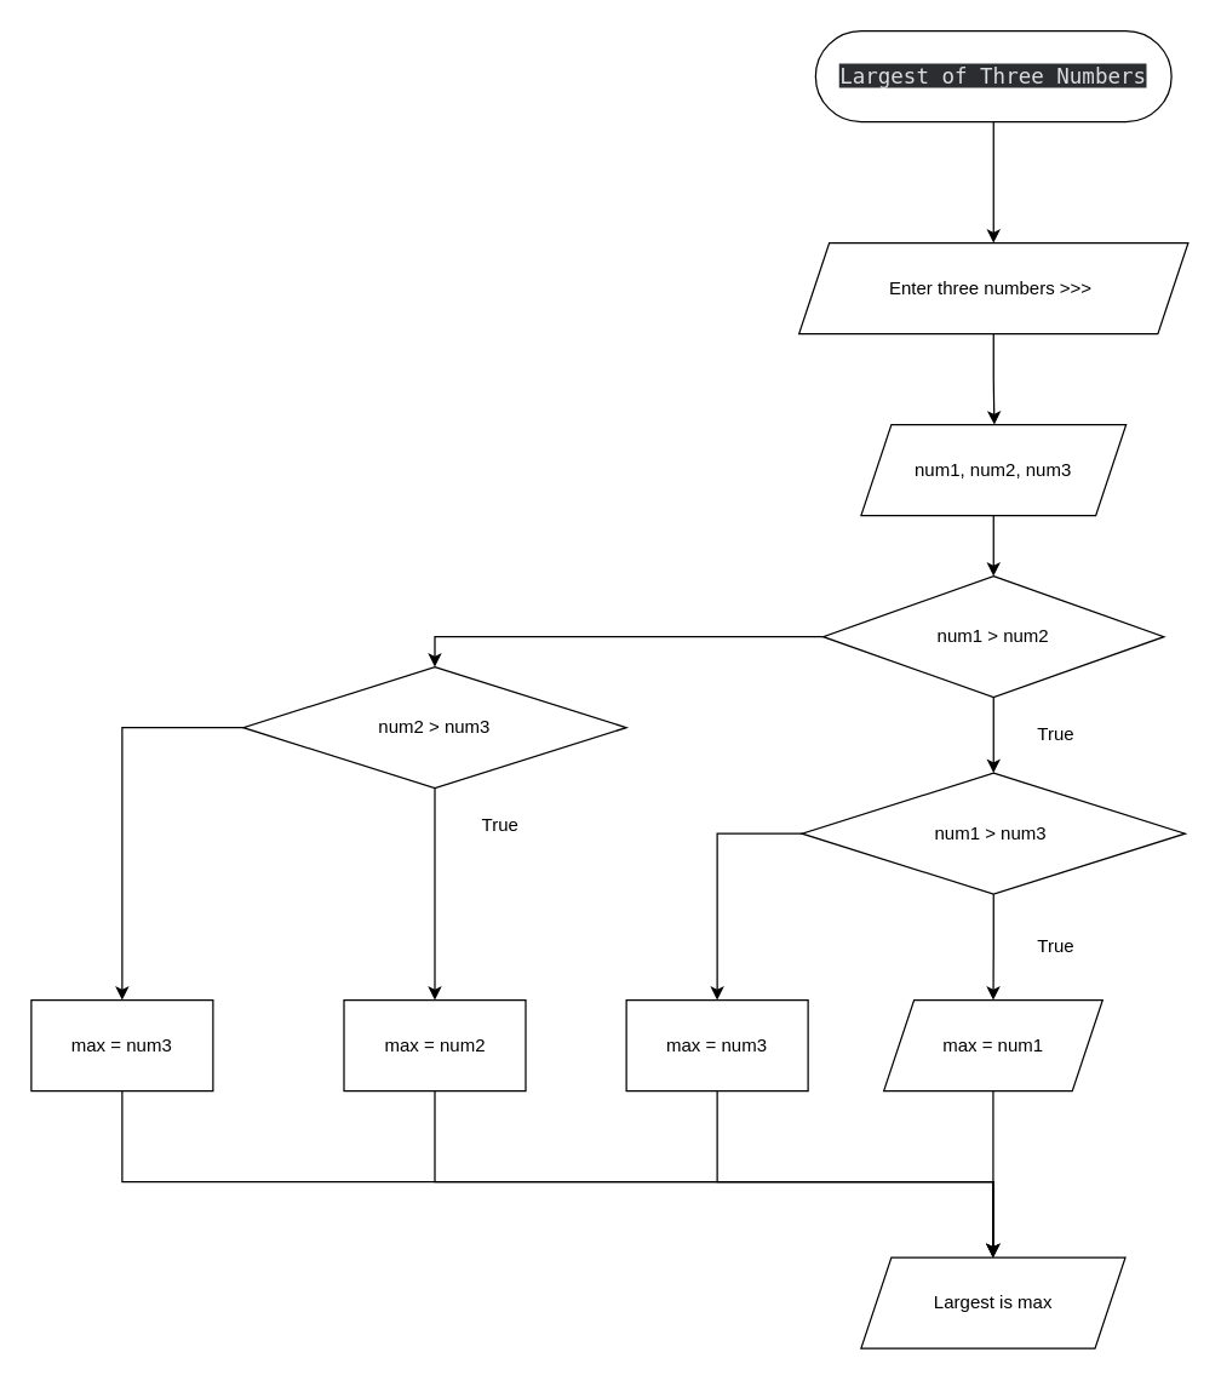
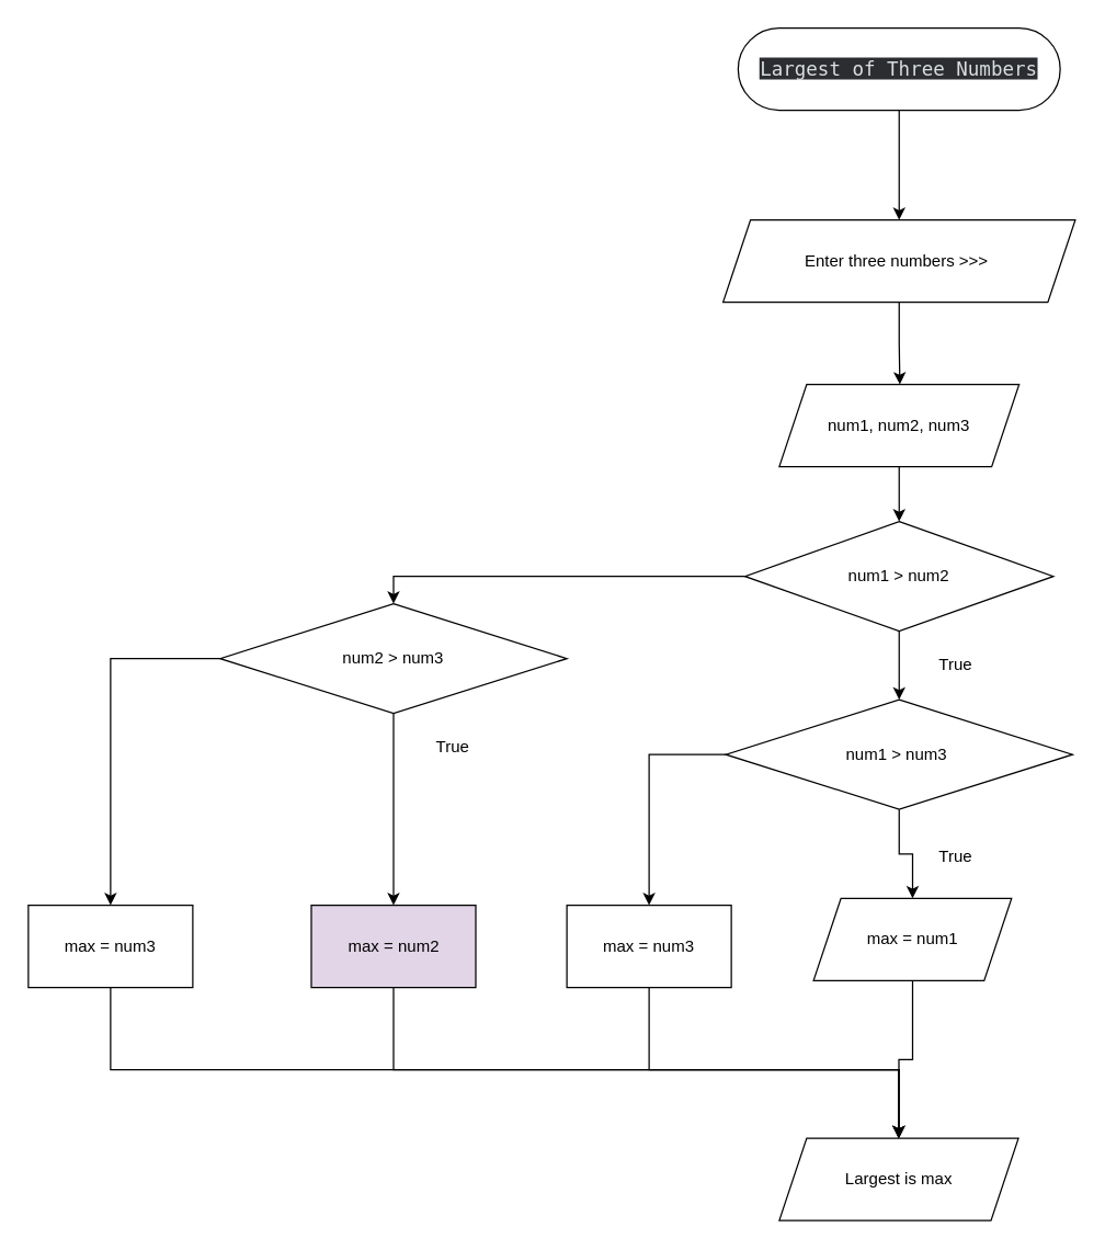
  <mxCell id="0" />
  <mxCell id="1" parent="0" />
  <mxCell id="2" value="" style="edgeStyle=orthogonalEdgeStyle;rounded=0;orthogonalLoop=1;jettySize=auto;html=1;" edge="1" parent="1" source="3" target="5"><mxGeometry relative="1" as="geometry" /></mxCell>
  <mxCell id="3" value="&lt;span style=&quot;color: oklab(0.899 -0.002 -0.005); font-family: &amp;quot;gg mono&amp;quot;, &amp;quot;Source Code Pro&amp;quot;, Consolas, &amp;quot;Andale Mono WT&amp;quot;, &amp;quot;Andale Mono&amp;quot;, &amp;quot;Lucida Console&amp;quot;, &amp;quot;Lucida Sans Typewriter&amp;quot;, &amp;quot;DejaVu Sans Mono&amp;quot;, &amp;quot;Bitstream Vera Sans Mono&amp;quot;, &amp;quot;Liberation Mono&amp;quot;, &amp;quot;Nimbus Mono L&amp;quot;, Monaco, &amp;quot;Courier New&amp;quot;, Courier, monospace; font-size: 14px; text-align: left; white-space: pre; background-color: oklab(0.297 -0.001 -0.008);&quot;&gt;Largest of Three Numbers&lt;/span&gt;" style="rounded=1;whiteSpace=wrap;html=1;arcSize=50;" vertex="1" parent="1"><mxGeometry x="538" y="20" width="235" height="60" as="geometry" /></mxCell>
  <mxCell id="4" value="" style="edgeStyle=orthogonalEdgeStyle;rounded=0;orthogonalLoop=1;jettySize=auto;html=1;" edge="1" parent="1" source="5"><mxGeometry relative="1" as="geometry"><mxPoint x="656" y="280" as="targetPoint" /><Array as="points"><mxPoint x="656" y="250" /><mxPoint x="656" y="250" /></Array></mxGeometry></mxCell>
  <mxCell id="5" value="Enter three numbers &amp;gt;&amp;gt;&amp;gt;&amp;nbsp;" style="shape=parallelogram;perimeter=parallelogramPerimeter;whiteSpace=wrap;html=1;fixedSize=1;" vertex="1" parent="1"><mxGeometry x="527" y="160" width="257" height="60" as="geometry" /></mxCell>
  <mxCell id="6" value="" style="edgeStyle=orthogonalEdgeStyle;rounded=0;orthogonalLoop=1;jettySize=auto;html=1;" edge="1" parent="1" source="7" target="10"><mxGeometry relative="1" as="geometry" /></mxCell>
  <mxCell id="7" value="num1, num2, num3" style="shape=parallelogram;perimeter=parallelogramPerimeter;whiteSpace=wrap;html=1;fixedSize=1;" vertex="1" parent="1"><mxGeometry x="568" y="280" width="175" height="60" as="geometry" /></mxCell>
  <mxCell id="8" style="edgeStyle=orthogonalEdgeStyle;rounded=0;orthogonalLoop=1;jettySize=auto;html=1;" edge="1" parent="1" source="10" target="13"><mxGeometry relative="1" as="geometry" /></mxCell>
  <mxCell id="9" style="edgeStyle=orthogonalEdgeStyle;rounded=0;orthogonalLoop=1;jettySize=auto;html=1;entryX=0.5;entryY=0;entryDx=0;entryDy=0;" edge="1" parent="1" source="10" target="22"><mxGeometry relative="1" as="geometry" /></mxCell>
  <mxCell id="10" value="num1 &amp;gt; num2" style="rhombus;whiteSpace=wrap;html=1;" vertex="1" parent="1"><mxGeometry x="543" y="380" width="225" height="80" as="geometry" /></mxCell>
  <mxCell id="11" style="edgeStyle=orthogonalEdgeStyle;rounded=0;orthogonalLoop=1;jettySize=auto;html=1;" edge="1" parent="1" source="13" target="15"><mxGeometry relative="1" as="geometry" /></mxCell>
  <mxCell id="12" style="edgeStyle=orthogonalEdgeStyle;rounded=0;orthogonalLoop=1;jettySize=auto;html=1;" edge="1" parent="1" source="13" target="19"><mxGeometry relative="1" as="geometry"><Array as="points"><mxPoint x="473" y="550" /></Array></mxGeometry></mxCell>
  <mxCell id="13" value="num1 &amp;gt; num3&amp;nbsp;" style="rhombus;whiteSpace=wrap;html=1;" vertex="1" parent="1"><mxGeometry x="529" y="510" width="253" height="80" as="geometry" /></mxCell>
  <mxCell id="14" value="" style="edgeStyle=orthogonalEdgeStyle;rounded=0;orthogonalLoop=1;jettySize=auto;html=1;" edge="1" parent="1" source="15" target="28"><mxGeometry relative="1" as="geometry" /></mxCell>
- <mxCell id="15" value="max = num1" style="shape=parallelogram;perimeter=parallelogramPerimeter;whiteSpace=wrap;html=1;fixedSize=1;" vertex="1" parent="1"><mxGeometry x="583" y="660" width="144.5" height="60" as="geometry" /></mxCell>
+ <mxCell id="15" value="max = num1" style="shape=parallelogram;perimeter=parallelogramPerimeter;whiteSpace=wrap;html=1;fixedSize=1;" vertex="1" parent="1"><mxGeometry x="593" y="655" width="144.5" height="60" as="geometry" /></mxCell>
  <mxCell id="16" value="True" style="text;html=1;align=center;verticalAlign=middle;whiteSpace=wrap;rounded=0;" vertex="1" parent="1"><mxGeometry x="667" y="470" width="60" height="30" as="geometry" /></mxCell>
  <mxCell id="17" value="True" style="text;html=1;align=center;verticalAlign=middle;whiteSpace=wrap;rounded=0;" vertex="1" parent="1"><mxGeometry x="667" y="610" width="60" height="30" as="geometry" /></mxCell>
  <mxCell id="18" style="edgeStyle=orthogonalEdgeStyle;rounded=0;orthogonalLoop=1;jettySize=auto;html=1;entryX=0.5;entryY=0;entryDx=0;entryDy=0;" edge="1" parent="1" source="19" target="28"><mxGeometry relative="1" as="geometry"><Array as="points"><mxPoint x="473" y="780" /><mxPoint x="655" y="780" /></Array></mxGeometry></mxCell>
  <mxCell id="19" value="max = num3" style="rounded=0;whiteSpace=wrap;html=1;" vertex="1" parent="1"><mxGeometry x="413" y="660" width="120" height="60" as="geometry" /></mxCell>
  <mxCell id="20" value="" style="edgeStyle=orthogonalEdgeStyle;rounded=0;orthogonalLoop=1;jettySize=auto;html=1;" edge="1" parent="1" source="22" target="24"><mxGeometry relative="1" as="geometry" /></mxCell>
  <mxCell id="21" style="edgeStyle=orthogonalEdgeStyle;rounded=0;orthogonalLoop=1;jettySize=auto;html=1;" edge="1" parent="1" source="22" target="27"><mxGeometry relative="1" as="geometry" /></mxCell>
  <mxCell id="22" value="num2 &amp;gt; num3" style="rhombus;whiteSpace=wrap;html=1;" vertex="1" parent="1"><mxGeometry x="160" y="440" width="253" height="80" as="geometry" /></mxCell>
  <mxCell id="23" style="edgeStyle=orthogonalEdgeStyle;rounded=0;orthogonalLoop=1;jettySize=auto;html=1;entryX=0.5;entryY=0;entryDx=0;entryDy=0;" edge="1" parent="1" source="24" target="28"><mxGeometry relative="1" as="geometry"><Array as="points"><mxPoint x="287" y="780" /><mxPoint x="655" y="780" /></Array></mxGeometry></mxCell>
- <mxCell id="24" value="max = num2" style="rounded=0;whiteSpace=wrap;html=1;" vertex="1" parent="1"><mxGeometry x="226.5" y="660" width="120" height="60" as="geometry" /></mxCell>
+ <mxCell id="24" value="max = num2" style="rounded=0;whiteSpace=wrap;html=1;fillColor=#e1d5e7;" vertex="1" parent="1"><mxGeometry x="226.5" y="660" width="120" height="60" as="geometry" /></mxCell>
  <mxCell id="25" value="True" style="text;html=1;align=center;verticalAlign=middle;whiteSpace=wrap;rounded=0;" vertex="1" parent="1"><mxGeometry x="300" y="530" width="60" height="30" as="geometry" /></mxCell>
  <mxCell id="26" style="edgeStyle=orthogonalEdgeStyle;rounded=0;orthogonalLoop=1;jettySize=auto;html=1;" edge="1" parent="1" source="27" target="28"><mxGeometry relative="1" as="geometry"><Array as="points"><mxPoint x="80" y="780" /><mxPoint x="655" y="780" /></Array></mxGeometry></mxCell>
  <mxCell id="27" value="max = num3" style="rounded=0;whiteSpace=wrap;html=1;" vertex="1" parent="1"><mxGeometry x="20" y="660" width="120" height="60" as="geometry" /></mxCell>
  <mxCell id="28" value="Largest is max" style="shape=parallelogram;perimeter=parallelogramPerimeter;whiteSpace=wrap;html=1;fixedSize=1;" vertex="1" parent="1"><mxGeometry x="568" y="830" width="174.5" height="60" as="geometry" /></mxCell>
